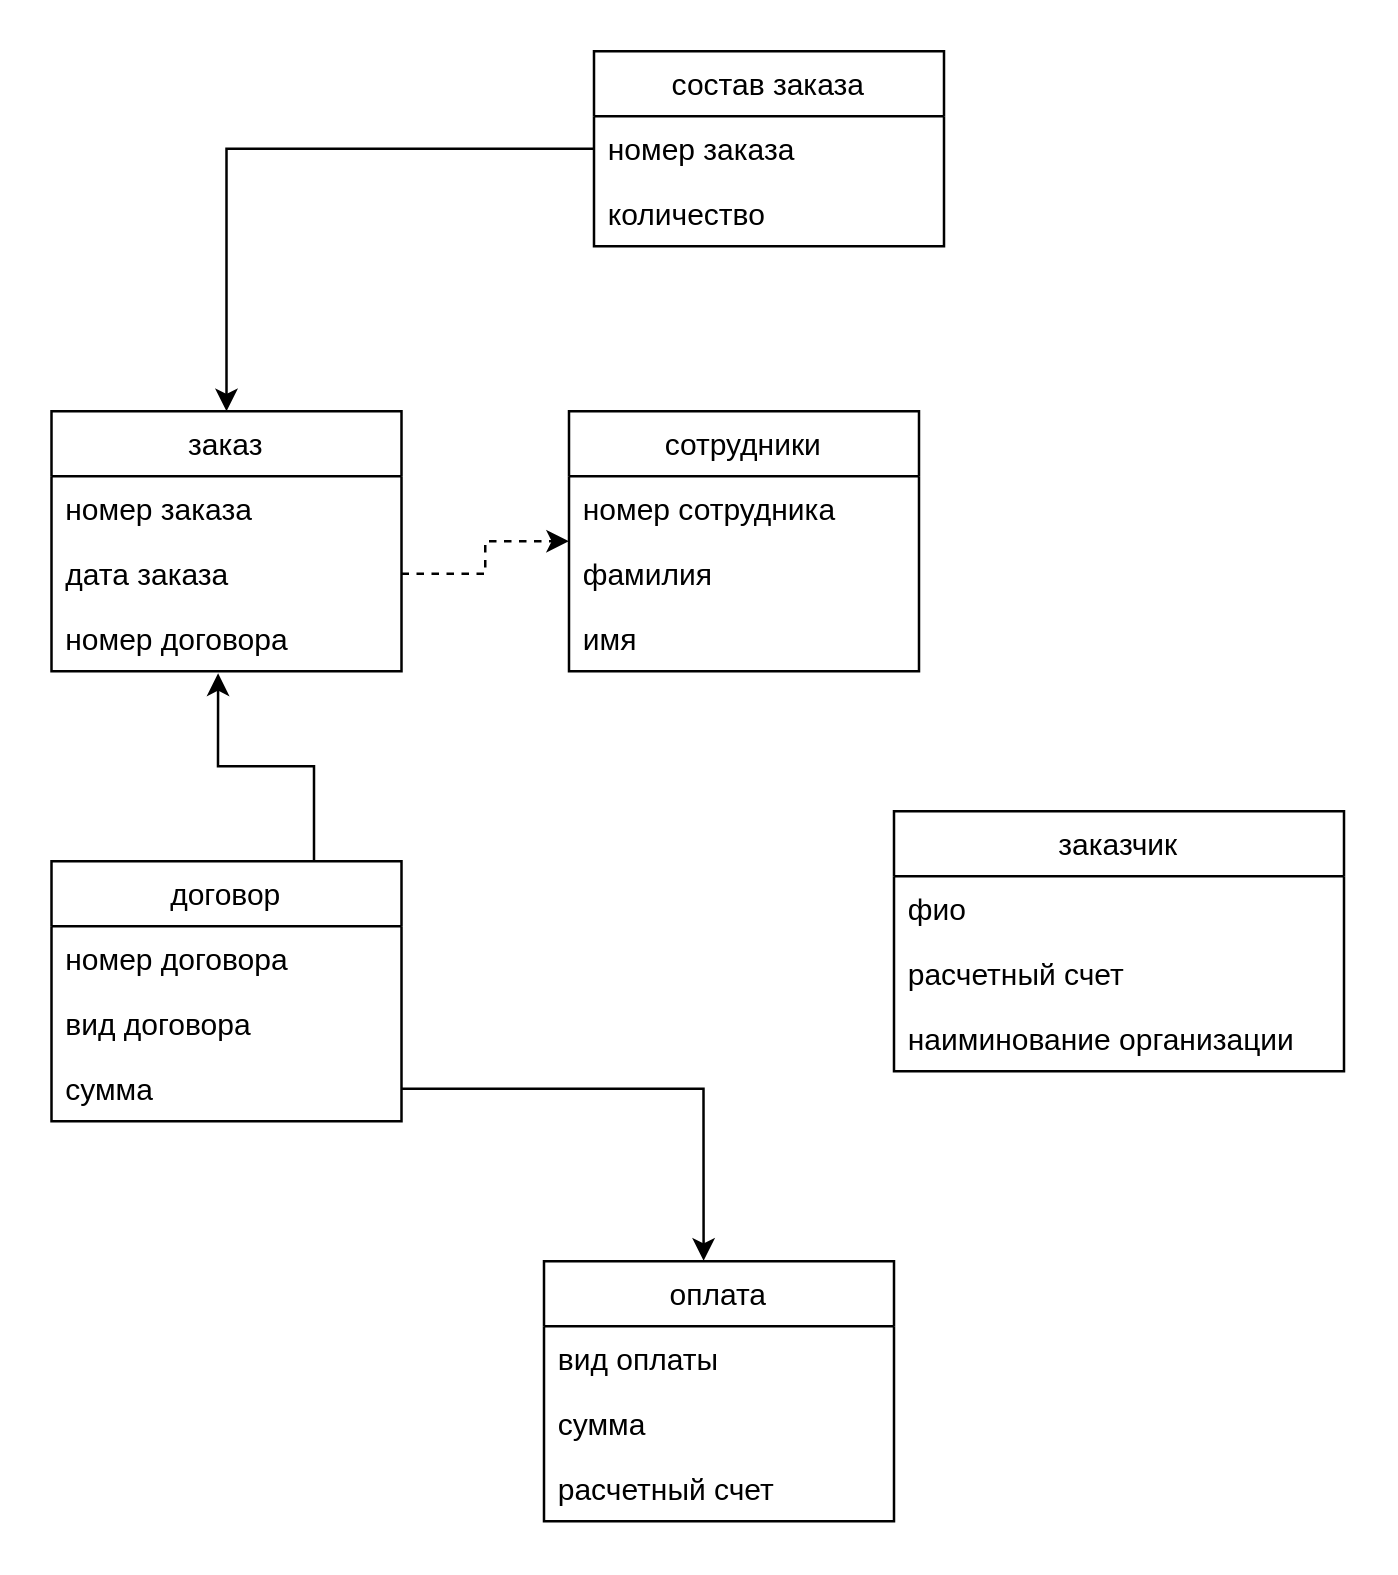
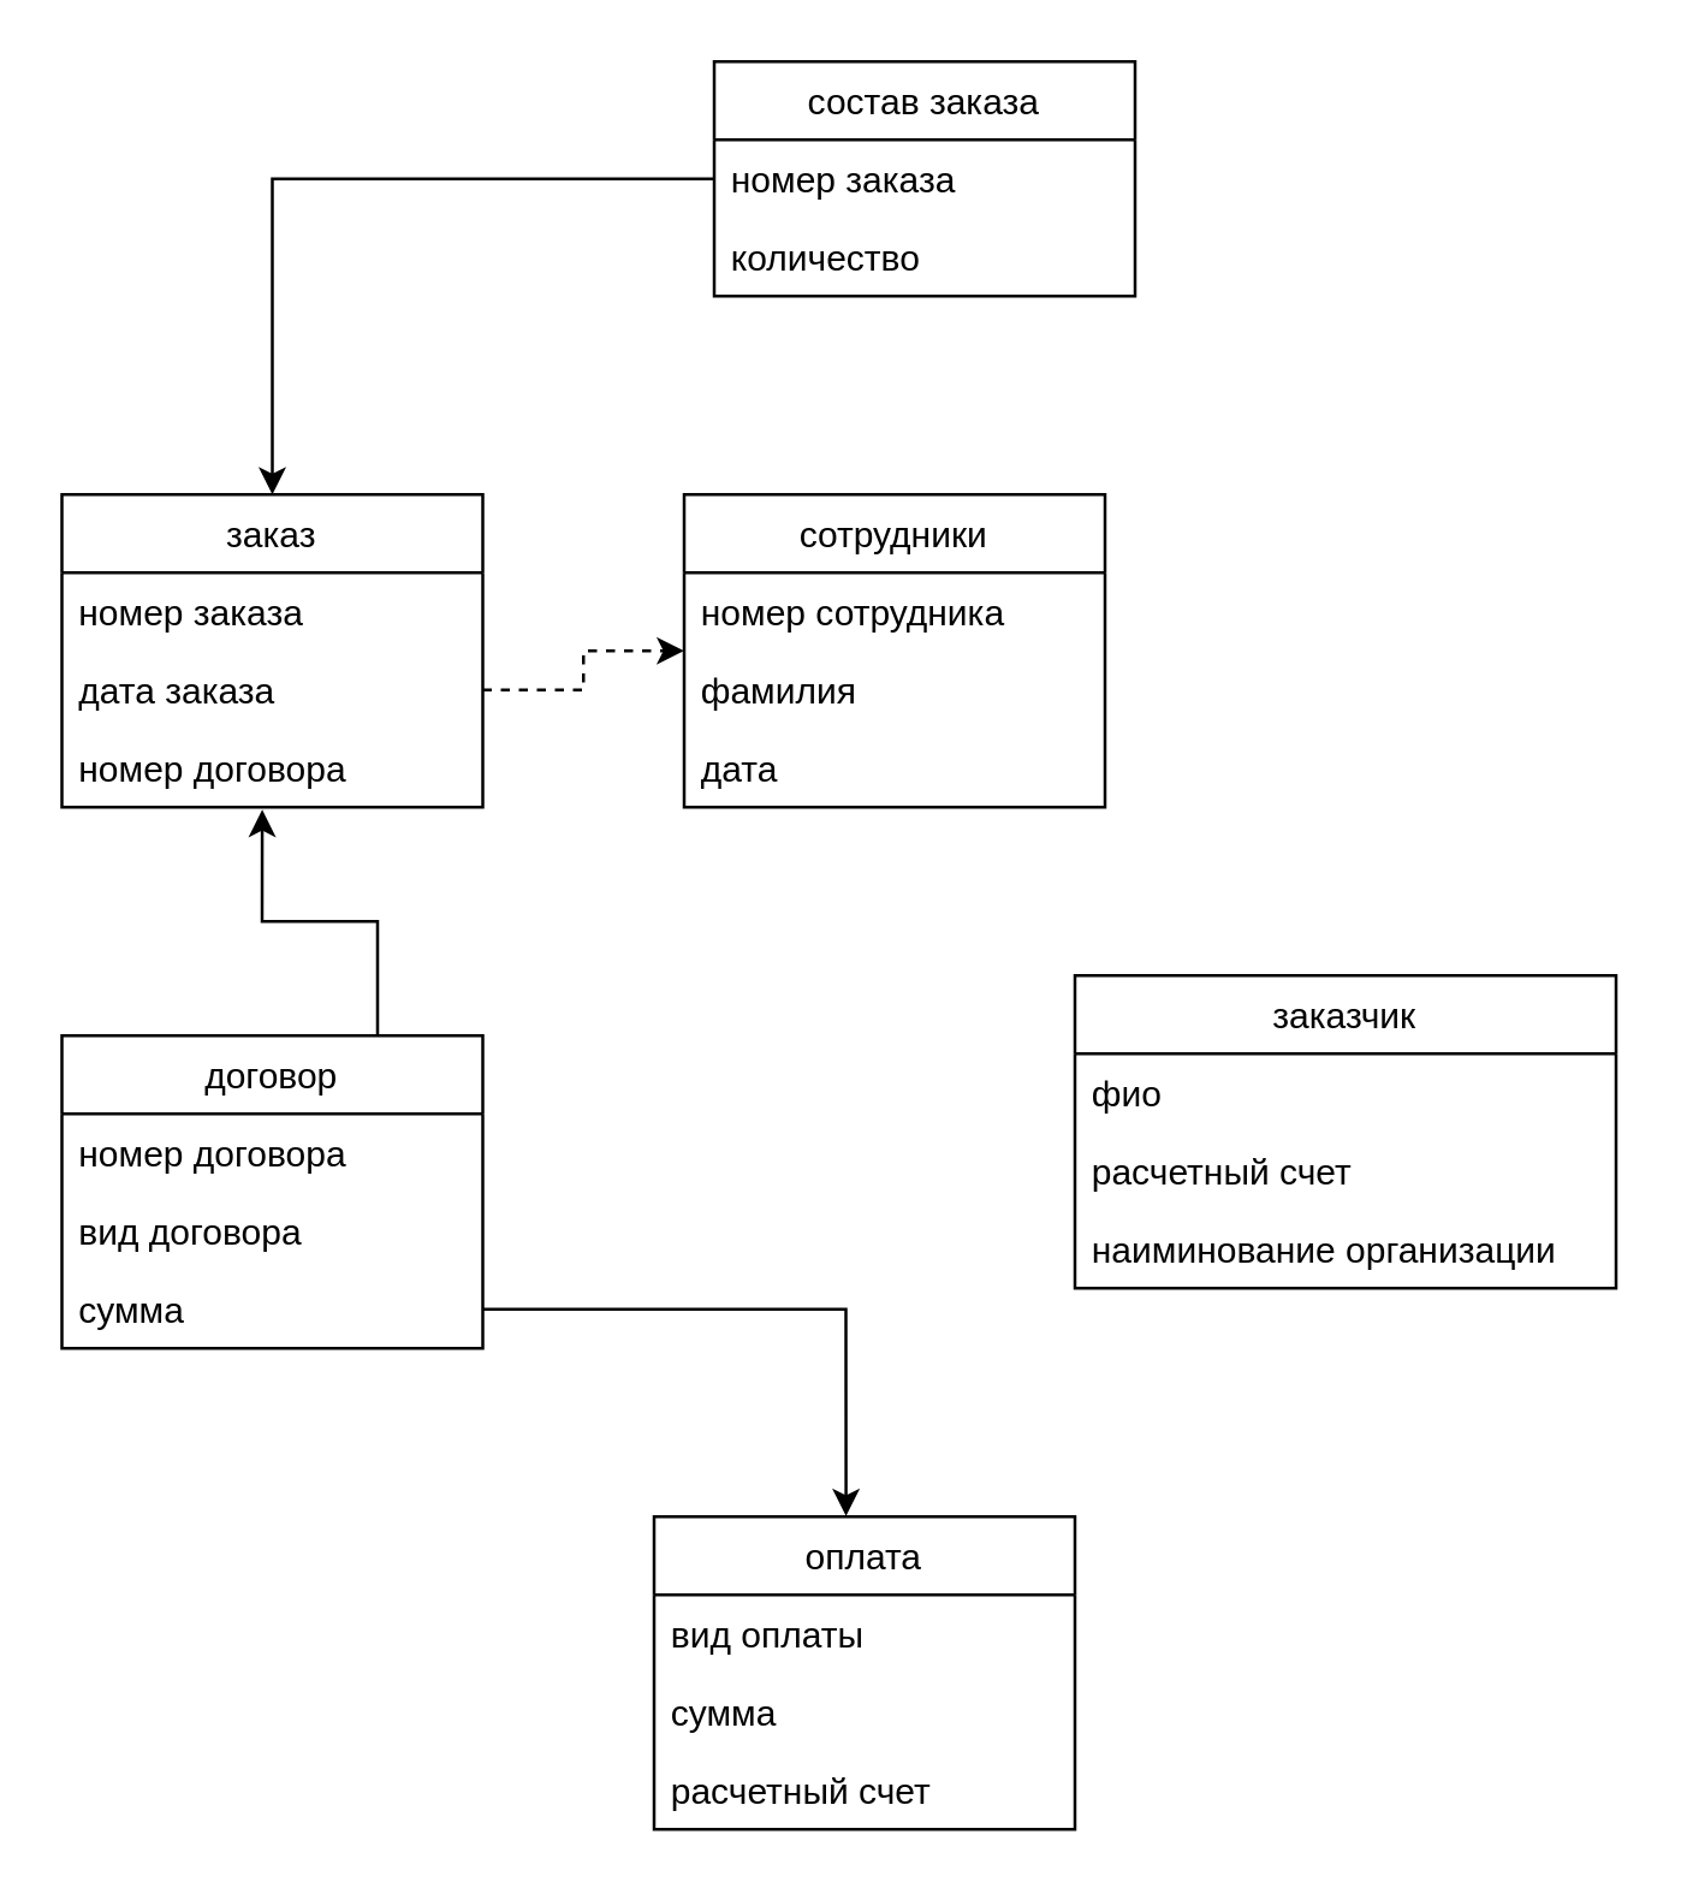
  <mxCell id="0" />
  <mxCell id="1" parent="0" />
  <mxCell id="2" value="заказчик" style="swimlane;fontStyle=0;childLayout=stackLayout;horizontal=1;startSize=26;fillColor=none;horizontalStack=0;resizeParent=1;resizeParentMax=0;resizeLast=0;collapsible=1;marginBottom=0;" vertex="1" parent="1"><mxGeometry x="357" y="324" width="180" height="104" as="geometry" /></mxCell>
  <mxCell id="3" value="фио" style="text;strokeColor=none;fillColor=none;align=left;verticalAlign=top;spacingLeft=4;spacingRight=4;overflow=hidden;rotatable=0;points=[[0,0.5],[1,0.5]];portConstraint=eastwest;" vertex="1" parent="2"><mxGeometry y="26" width="180" height="26" as="geometry" /></mxCell>
  <mxCell id="4" value="расчетный счет" style="text;strokeColor=none;fillColor=none;align=left;verticalAlign=top;spacingLeft=4;spacingRight=4;overflow=hidden;rotatable=0;points=[[0,0.5],[1,0.5]];portConstraint=eastwest;" vertex="1" parent="2"><mxGeometry y="52" width="180" height="26" as="geometry" /></mxCell>
  <mxCell id="5" value="наиминование организации " style="text;strokeColor=none;fillColor=none;align=left;verticalAlign=top;spacingLeft=4;spacingRight=4;overflow=hidden;rotatable=0;points=[[0,0.5],[1,0.5]];portConstraint=eastwest;" vertex="1" parent="2"><mxGeometry y="78" width="180" height="26" as="geometry" /></mxCell>
  <mxCell id="6" value="состав заказа" style="swimlane;fontStyle=0;childLayout=stackLayout;horizontal=1;startSize=26;fillColor=none;horizontalStack=0;resizeParent=1;resizeParentMax=0;resizeLast=0;collapsible=1;marginBottom=0;" vertex="1" parent="1"><mxGeometry x="237" y="20" width="140" height="78" as="geometry" /></mxCell>
  <mxCell id="7" value="номер заказа" style="text;strokeColor=none;fillColor=none;align=left;verticalAlign=top;spacingLeft=4;spacingRight=4;overflow=hidden;rotatable=0;points=[[0,0.5],[1,0.5]];portConstraint=eastwest;" vertex="1" parent="6"><mxGeometry y="26" width="140" height="26" as="geometry" /></mxCell>
  <mxCell id="8" value="количество" style="text;strokeColor=none;fillColor=none;align=left;verticalAlign=top;spacingLeft=4;spacingRight=4;overflow=hidden;rotatable=0;points=[[0,0.5],[1,0.5]];portConstraint=eastwest;" vertex="1" parent="6"><mxGeometry y="52" width="140" height="26" as="geometry" /></mxCell>
  <mxCell id="9" value="заказ" style="swimlane;fontStyle=0;childLayout=stackLayout;horizontal=1;startSize=26;fillColor=none;horizontalStack=0;resizeParent=1;resizeParentMax=0;resizeLast=0;collapsible=1;marginBottom=0;" vertex="1" parent="1"><mxGeometry x="20" y="164" width="140" height="104" as="geometry" /></mxCell>
  <mxCell id="10" value="номер заказа" style="text;strokeColor=none;fillColor=none;align=left;verticalAlign=top;spacingLeft=4;spacingRight=4;overflow=hidden;rotatable=0;points=[[0,0.5],[1,0.5]];portConstraint=eastwest;" vertex="1" parent="9"><mxGeometry y="26" width="140" height="26" as="geometry" /></mxCell>
  <mxCell id="11" value="дата заказа" style="text;strokeColor=none;fillColor=none;align=left;verticalAlign=top;spacingLeft=4;spacingRight=4;overflow=hidden;rotatable=0;points=[[0,0.5],[1,0.5]];portConstraint=eastwest;" vertex="1" parent="9"><mxGeometry y="52" width="140" height="26" as="geometry" /></mxCell>
  <mxCell id="12" value="номер договора " style="text;strokeColor=none;fillColor=none;align=left;verticalAlign=top;spacingLeft=4;spacingRight=4;overflow=hidden;rotatable=0;points=[[0,0.5],[1,0.5]];portConstraint=eastwest;" vertex="1" parent="9"><mxGeometry y="78" width="140" height="26" as="geometry" /></mxCell>
  <mxCell id="13" style="edgeStyle=orthogonalEdgeStyle;rounded=0;orthogonalLoop=1;jettySize=auto;html=1;exitX=0.75;exitY=0;exitDx=0;exitDy=0;entryX=0.476;entryY=1.032;entryDx=0;entryDy=0;entryPerimeter=0;" edge="1" parent="1" source="14" target="12"><mxGeometry relative="1" as="geometry" /></mxCell>
  <mxCell id="14" value="договор" style="swimlane;fontStyle=0;childLayout=stackLayout;horizontal=1;startSize=26;fillColor=none;horizontalStack=0;resizeParent=1;resizeParentMax=0;resizeLast=0;collapsible=1;marginBottom=0;" vertex="1" parent="1"><mxGeometry x="20" y="344" width="140" height="104" as="geometry" /></mxCell>
  <mxCell id="15" value="номер договора " style="text;strokeColor=none;fillColor=none;align=left;verticalAlign=top;spacingLeft=4;spacingRight=4;overflow=hidden;rotatable=0;points=[[0,0.5],[1,0.5]];portConstraint=eastwest;" vertex="1" parent="14"><mxGeometry y="26" width="140" height="26" as="geometry" /></mxCell>
  <mxCell id="16" value="вид договора " style="text;strokeColor=none;fillColor=none;align=left;verticalAlign=top;spacingLeft=4;spacingRight=4;overflow=hidden;rotatable=0;points=[[0,0.5],[1,0.5]];portConstraint=eastwest;" vertex="1" parent="14"><mxGeometry y="52" width="140" height="26" as="geometry" /></mxCell>
  <mxCell id="17" value="сумма " style="text;strokeColor=none;fillColor=none;align=left;verticalAlign=top;spacingLeft=4;spacingRight=4;overflow=hidden;rotatable=0;points=[[0,0.5],[1,0.5]];portConstraint=eastwest;" vertex="1" parent="14"><mxGeometry y="78" width="140" height="26" as="geometry" /></mxCell>
  <mxCell id="18" value="оплата" style="swimlane;fontStyle=0;childLayout=stackLayout;horizontal=1;startSize=26;fillColor=none;horizontalStack=0;resizeParent=1;resizeParentMax=0;resizeLast=0;collapsible=1;marginBottom=0;" vertex="1" parent="1"><mxGeometry x="217" y="504" width="140" height="104" as="geometry" /></mxCell>
  <mxCell id="19" value="вид оплаты" style="text;strokeColor=none;fillColor=none;align=left;verticalAlign=top;spacingLeft=4;spacingRight=4;overflow=hidden;rotatable=0;points=[[0,0.5],[1,0.5]];portConstraint=eastwest;" vertex="1" parent="18"><mxGeometry y="26" width="140" height="26" as="geometry" /></mxCell>
  <mxCell id="20" value="сумма" style="text;strokeColor=none;fillColor=none;align=left;verticalAlign=top;spacingLeft=4;spacingRight=4;overflow=hidden;rotatable=0;points=[[0,0.5],[1,0.5]];portConstraint=eastwest;" vertex="1" parent="18"><mxGeometry y="52" width="140" height="26" as="geometry" /></mxCell>
  <mxCell id="21" value="расчетный счет " style="text;strokeColor=none;fillColor=none;align=left;verticalAlign=top;spacingLeft=4;spacingRight=4;overflow=hidden;rotatable=0;points=[[0,0.5],[1,0.5]];portConstraint=eastwest;" vertex="1" parent="18"><mxGeometry y="78" width="140" height="26" as="geometry" /></mxCell>
  <mxCell id="22" value="сотрудники" style="swimlane;fontStyle=0;childLayout=stackLayout;horizontal=1;startSize=26;fillColor=none;horizontalStack=0;resizeParent=1;resizeParentMax=0;resizeLast=0;collapsible=1;marginBottom=0;" vertex="1" parent="1"><mxGeometry x="227" y="164" width="140" height="104" as="geometry" /></mxCell>
  <mxCell id="23" value="номер сотрудника" style="text;strokeColor=none;fillColor=none;align=left;verticalAlign=top;spacingLeft=4;spacingRight=4;overflow=hidden;rotatable=0;points=[[0,0.5],[1,0.5]];portConstraint=eastwest;" vertex="1" parent="22"><mxGeometry y="26" width="140" height="26" as="geometry" /></mxCell>
  <mxCell id="24" value="фамилия" style="text;strokeColor=none;fillColor=none;align=left;verticalAlign=top;spacingLeft=4;spacingRight=4;overflow=hidden;rotatable=0;points=[[0,0.5],[1,0.5]];portConstraint=eastwest;" vertex="1" parent="22"><mxGeometry y="52" width="140" height="26" as="geometry" /></mxCell>
- <mxCell id="25" value="имя " style="text;strokeColor=none;fillColor=none;align=left;verticalAlign=top;spacingLeft=4;spacingRight=4;overflow=hidden;rotatable=0;points=[[0,0.5],[1,0.5]];portConstraint=eastwest;" vertex="1" parent="22"><mxGeometry y="78" width="140" height="26" as="geometry" /></mxCell>
+ <mxCell id="25" value="дата " style="text;strokeColor=none;fillColor=none;align=left;verticalAlign=top;spacingLeft=4;spacingRight=4;overflow=hidden;rotatable=0;points=[[0,0.5],[1,0.5]];portConstraint=eastwest;" vertex="1" parent="22"><mxGeometry y="78" width="140" height="26" as="geometry" /></mxCell>
  <mxCell id="26" style="edgeStyle=orthogonalEdgeStyle;rounded=0;orthogonalLoop=1;jettySize=auto;html=1;exitX=1;exitY=0.5;exitDx=0;exitDy=0;entryX=0;entryY=0.5;entryDx=0;entryDy=0;dashed=1;" edge="1" parent="1" source="11" target="22"><mxGeometry relative="1" as="geometry" /></mxCell>
  <mxCell id="27" style="edgeStyle=orthogonalEdgeStyle;rounded=0;orthogonalLoop=1;jettySize=auto;html=1;exitX=0;exitY=0.5;exitDx=0;exitDy=0;entryX=0.5;entryY=0;entryDx=0;entryDy=0;" edge="1" parent="1" source="7" target="9"><mxGeometry relative="1" as="geometry" /></mxCell>
  <mxCell id="28" style="edgeStyle=orthogonalEdgeStyle;rounded=0;orthogonalLoop=1;jettySize=auto;html=1;exitX=1;exitY=0.5;exitDx=0;exitDy=0;entryX=0.456;entryY=-0.002;entryDx=0;entryDy=0;entryPerimeter=0;" edge="1" parent="1" source="17" target="18"><mxGeometry relative="1" as="geometry" /></mxCell>
